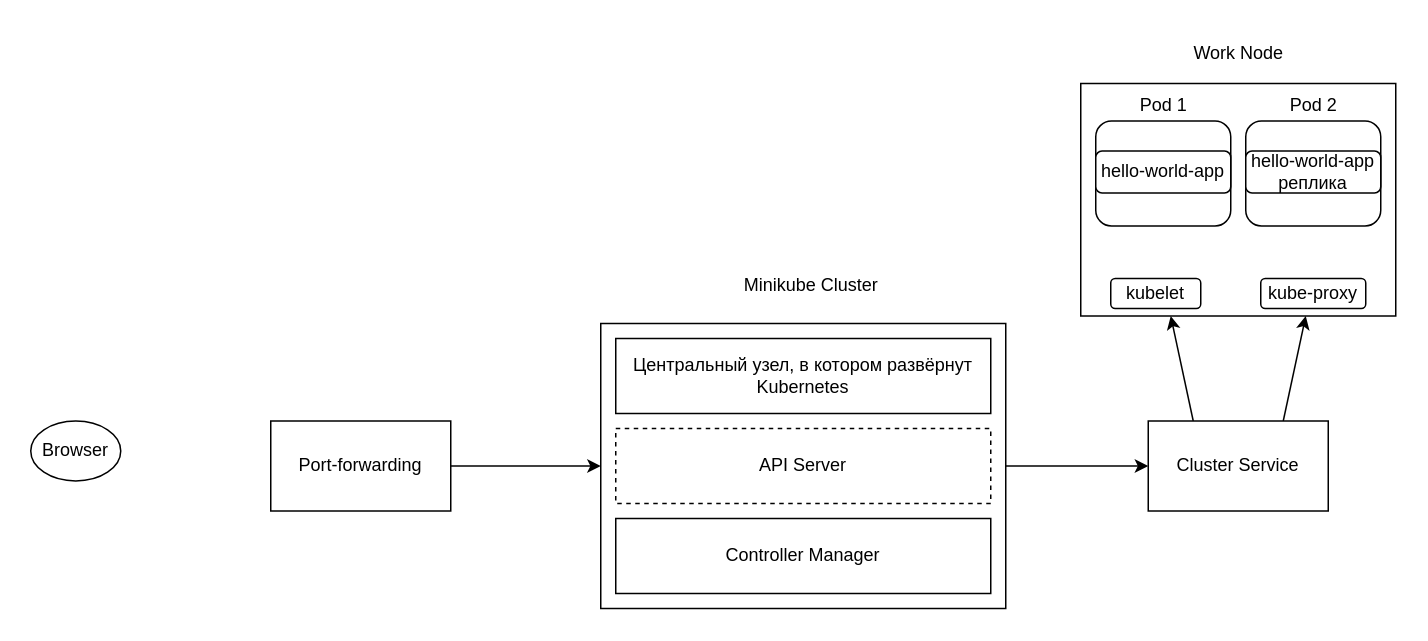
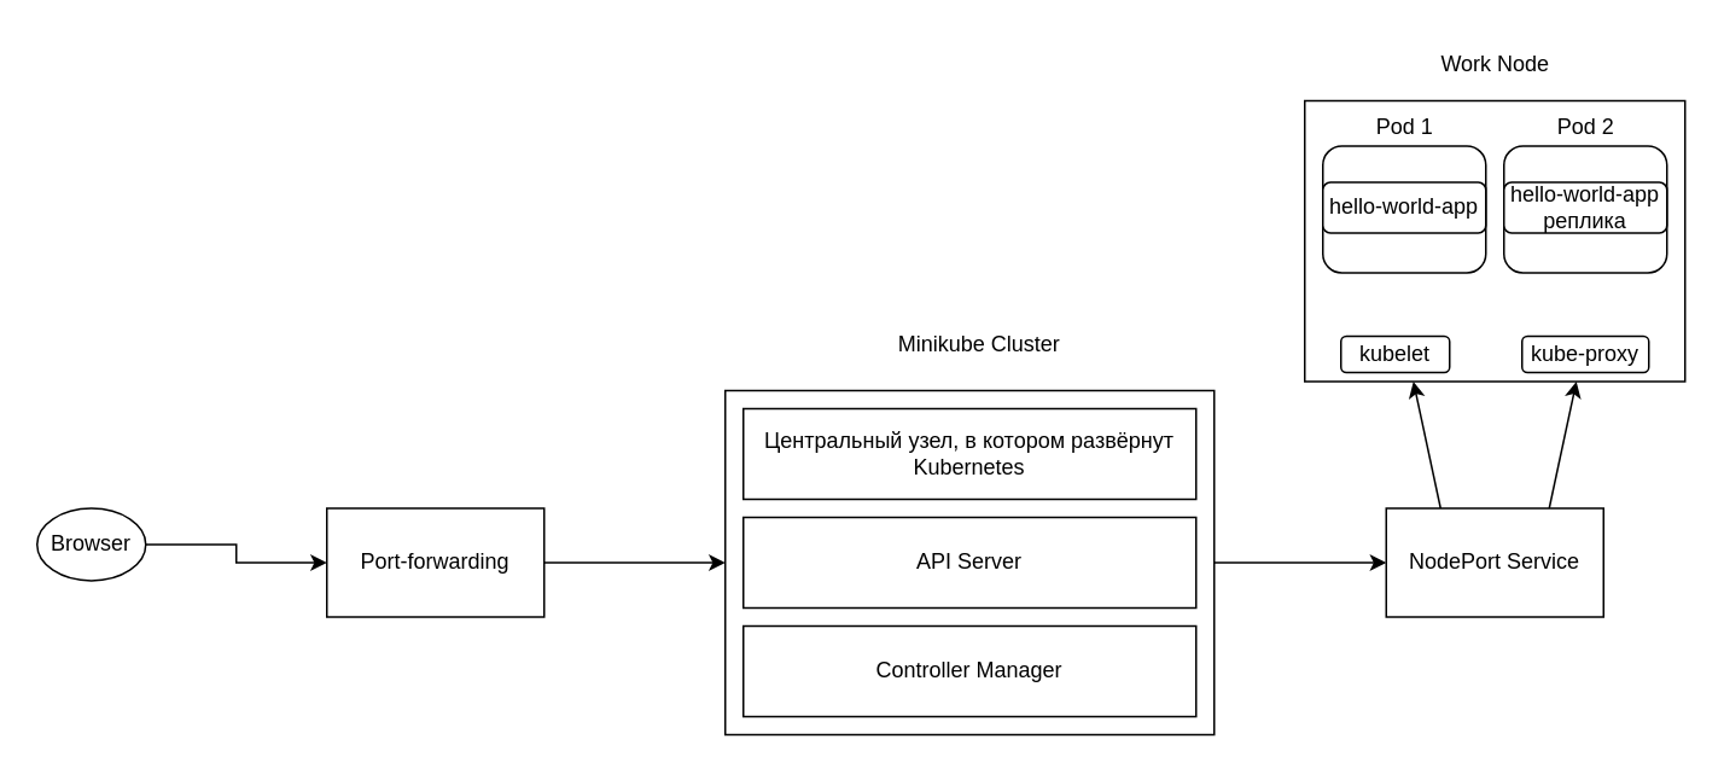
  <mxCell id="0" />
  <mxCell id="1" parent="0" />
  <mxCell id="2" style="edgeStyle=orthogonalEdgeStyle;rounded=0;orthogonalLoop=1;jettySize=auto;html=1;entryX=0;entryY=0.5;entryDx=0;entryDy=0;" edge="1" parent="1" source="3" target="20"><mxGeometry relative="1" as="geometry" /></mxCell>
  <mxCell id="3" value="" style="rounded=0;whiteSpace=wrap;html=1;" vertex="1" parent="1"><mxGeometry x="400" y="215" width="270" height="190" as="geometry" /></mxCell>
  <mxCell id="4" value="Центральный узел, в котором развёрнут Kubernetes" style="rounded=0;whiteSpace=wrap;html=1;" vertex="1" parent="1"><mxGeometry x="410" y="225" width="250" height="50" as="geometry" /></mxCell>
+ <mxCell id="5" style="edgeStyle=orthogonalEdgeStyle;rounded=0;orthogonalLoop=1;jettySize=auto;html=1;entryX=0;entryY=0.5;entryDx=0;entryDy=0;" edge="1" parent="1" source="6" target="22"><mxGeometry relative="1" as="geometry" /></mxCell>
  <mxCell id="6" value="Browser" style="ellipse;whiteSpace=wrap;html=1;aspect=fixed;" vertex="1" parent="1"><mxGeometry x="20" y="280" width="60" height="40" as="geometry" /></mxCell>
  <mxCell id="7" value="Minikube Cluster" style="text;html=1;align=center;verticalAlign=middle;resizable=0;points=[];autosize=1;strokeColor=none;fillColor=none;" vertex="1" parent="1"><mxGeometry x="485" y="175" width="110" height="30" as="geometry" /></mxCell>
- <mxCell id="8" value="API Server" style="rounded=0;whiteSpace=wrap;html=1;dashed=1;" vertex="1" parent="1"><mxGeometry x="410" y="285" width="250" height="50" as="geometry" /></mxCell>
+ <mxCell id="8" value="API Server" style="rounded=0;whiteSpace=wrap;html=1;" vertex="1" parent="1"><mxGeometry x="410" y="285" width="250" height="50" as="geometry" /></mxCell>
  <mxCell id="9" value="Controller Manager" style="rounded=0;whiteSpace=wrap;html=1;" vertex="1" parent="1"><mxGeometry x="410" y="345" width="250" height="50" as="geometry" /></mxCell>
  <mxCell id="10" value="" style="rounded=0;whiteSpace=wrap;html=1;" vertex="1" parent="1"><mxGeometry x="720" y="55" width="210" height="155" as="geometry" /></mxCell>
  <mxCell id="11" value="Work Node" style="text;html=1;align=center;verticalAlign=middle;resizable=0;points=[];autosize=1;strokeColor=none;fillColor=none;" vertex="1" parent="1"><mxGeometry x="785" y="20" width="80" height="30" as="geometry" /></mxCell>
  <mxCell id="12" value="" style="rounded=1;whiteSpace=wrap;html=1;" vertex="1" parent="1"><mxGeometry x="730" y="80" width="90" height="70" as="geometry" /></mxCell>
  <mxCell id="13" value="" style="rounded=1;whiteSpace=wrap;html=1;" vertex="1" parent="1"><mxGeometry x="830" y="80" width="90" height="70" as="geometry" /></mxCell>
  <mxCell id="14" value="Pod 1" style="text;html=1;align=center;verticalAlign=middle;resizable=0;points=[];autosize=1;strokeColor=none;fillColor=none;" vertex="1" parent="1"><mxGeometry x="750" y="55" width="50" height="30" as="geometry" /></mxCell>
  <mxCell id="15" value="Pod 2" style="text;html=1;align=center;verticalAlign=middle;resizable=0;points=[];autosize=1;strokeColor=none;fillColor=none;" vertex="1" parent="1"><mxGeometry x="850" y="55" width="50" height="30" as="geometry" /></mxCell>
  <mxCell id="16" value="hello-world-app" style="rounded=1;whiteSpace=wrap;html=1;" vertex="1" parent="1"><mxGeometry x="730" y="100" width="90" height="28" as="geometry" /></mxCell>
  <mxCell id="17" value="hello-world-app&lt;div&gt;реплика&lt;/div&gt;" style="rounded=1;whiteSpace=wrap;html=1;" vertex="1" parent="1"><mxGeometry x="830" y="100" width="90" height="28" as="geometry" /></mxCell>
  <mxCell id="18" style="rounded=0;orthogonalLoop=1;jettySize=auto;html=1;exitX=0.25;exitY=0;exitDx=0;exitDy=0;" edge="1" parent="1" source="20"><mxGeometry relative="1" as="geometry"><mxPoint x="780" y="210" as="targetPoint" /></mxGeometry></mxCell>
  <mxCell id="19" style="rounded=0;orthogonalLoop=1;jettySize=auto;html=1;exitX=0.75;exitY=0;exitDx=0;exitDy=0;" edge="1" parent="1" source="20"><mxGeometry relative="1" as="geometry"><mxPoint x="870" y="210" as="targetPoint" /></mxGeometry></mxCell>
- <mxCell id="20" value="Cluster Service" style="rounded=0;whiteSpace=wrap;html=1;" vertex="1" parent="1"><mxGeometry x="765" y="280" width="120" height="60" as="geometry" /></mxCell>
+ <mxCell id="20" value="NodePort Service" style="rounded=0;whiteSpace=wrap;html=1;" vertex="1" parent="1"><mxGeometry x="765" y="280" width="120" height="60" as="geometry" /></mxCell>
  <mxCell id="21" style="edgeStyle=orthogonalEdgeStyle;rounded=0;orthogonalLoop=1;jettySize=auto;html=1;entryX=0;entryY=0.5;entryDx=0;entryDy=0;" edge="1" parent="1" source="22" target="3"><mxGeometry relative="1" as="geometry" /></mxCell>
  <mxCell id="22" value="Port-forwarding" style="rounded=0;whiteSpace=wrap;html=1;" vertex="1" parent="1"><mxGeometry x="180" y="280" width="120" height="60" as="geometry" /></mxCell>
  <mxCell id="23" value="kubelet" style="rounded=1;whiteSpace=wrap;html=1;" vertex="1" parent="1"><mxGeometry x="740" y="185" width="60" height="20" as="geometry" /></mxCell>
  <mxCell id="24" value="kube-proxy" style="rounded=1;whiteSpace=wrap;html=1;" vertex="1" parent="1"><mxGeometry x="840" y="185" width="70" height="20" as="geometry" /></mxCell>
